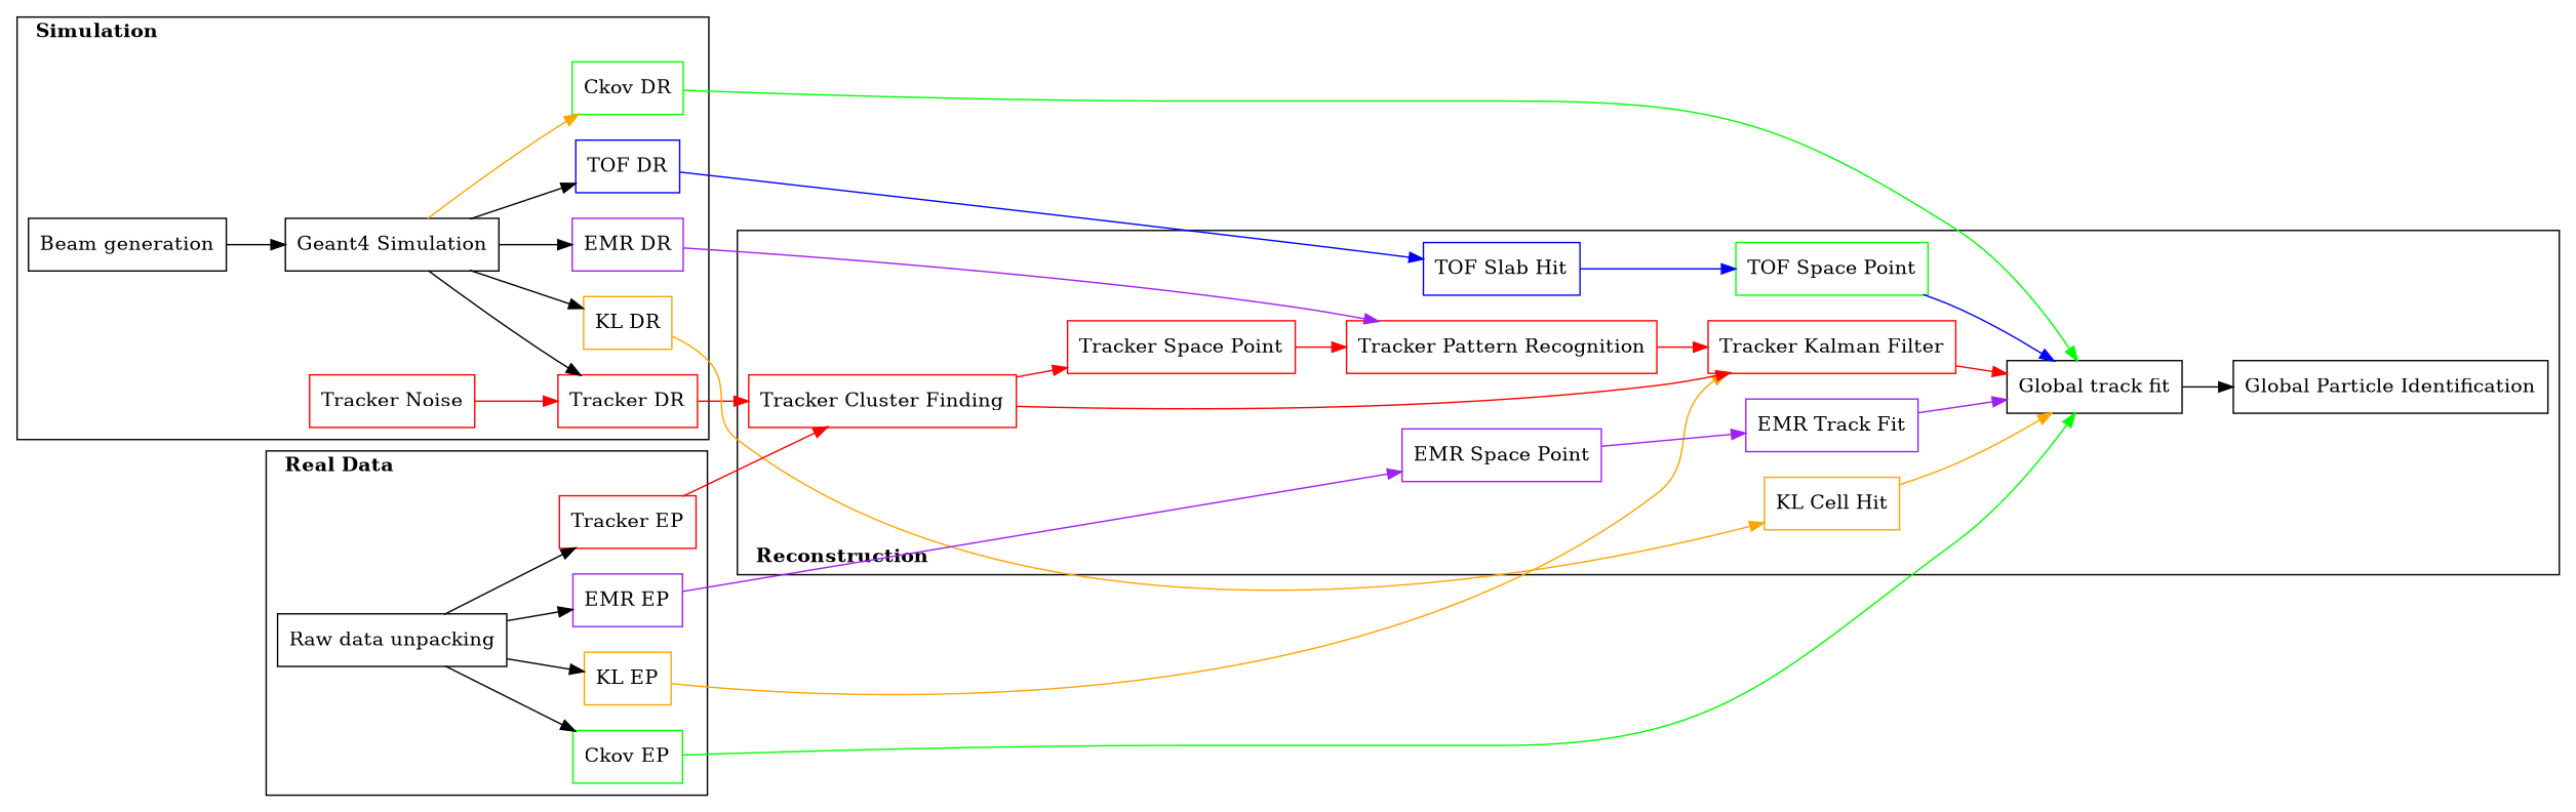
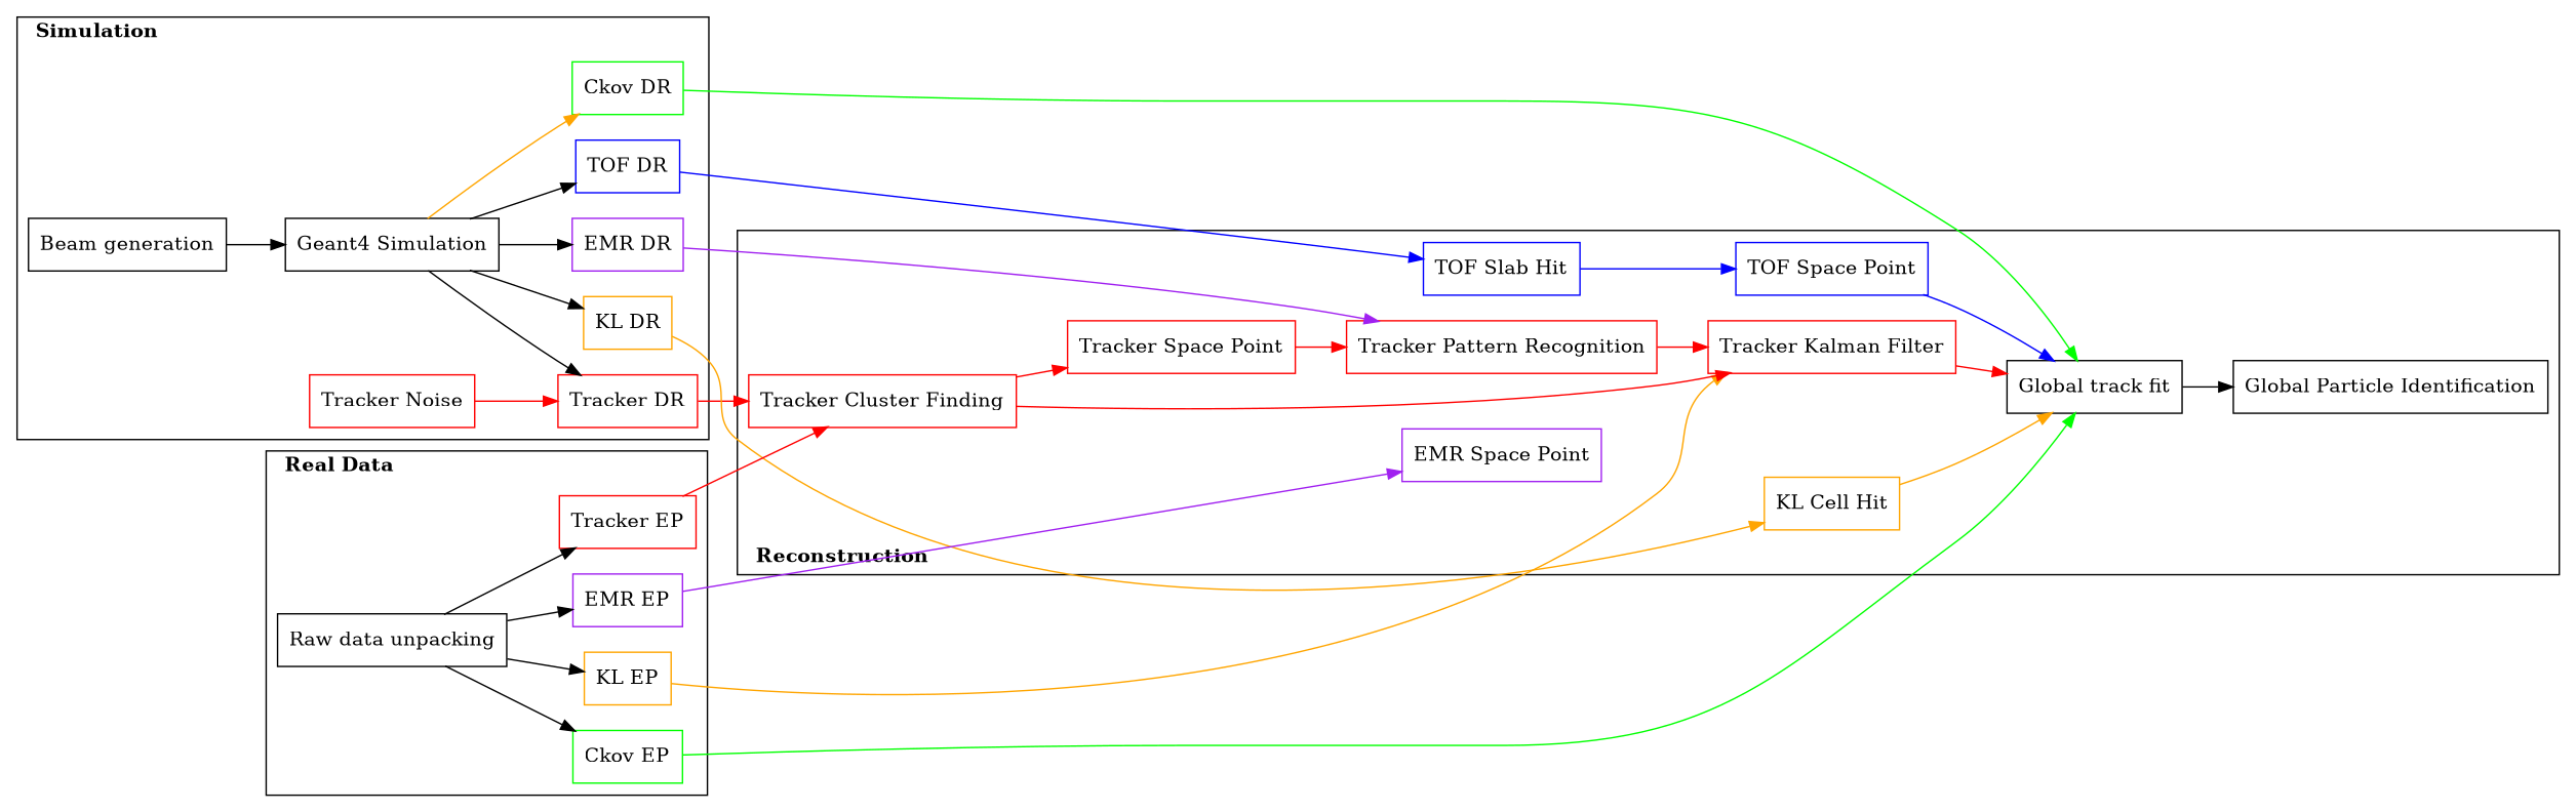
  digraph {
    rankdir=LR
    node [shape=record color=red]
    n1 [label="{Beam generation}" color=""]
    n2 [label="{Geant4 Simulation}" color=""]
    n3 [label="{Tracker DR}"]
    n4 [label="{Tracker Noise}"]
    n5 [color=blue label="{TOF DR}"]
    n6 [color=orange label="{KL DR}"]
    n7 [color=purple label="{EMR DR}"]
    n8 [color=green label="{Ckov DR}"]
    n9 [label="{Raw data unpacking}" color=""]
    n10 [label="{Tracker EP}"]
    n11 [color=orange label="{KL EP}"]
    n12 [color=purple label="{EMR EP}"]
    n13 [color=green label="{Ckov EP}"]
    n14 [color=blue label="{TOF Slab Hit}"]
-   n15 [color=green label="{TOF Space Point}"]
+   n15 [color=blue label="{TOF Space Point}"]
    n16 [label="{Tracker Cluster Finding}"]
    n17 [label="{Tracker Space Point}"]
    n18 [label="{Tracker Pattern Recognition}"]
    n19 [label="{Tracker Kalman Filter}"]
    n20 [color=orange label="{KL Cell Hit}"]
    n21 [color=purple label="{EMR Space Point}"]
-   n22 [color=purple label="{EMR Track Fit}"]
    n23 [label="{Global Particle Identification}" color=""]
    n24 [label="{Global track fit}" color=""]
    subgraph cluster_1 {
      label=< <B>Simulation</B> >
      labeljust=l
      n1
      n2
      n3
      n4
      n5
      n6
      n7
      n8
    }
    subgraph cluster_2 {
      label=< <B>Real Data</B> >
      labeljust=l
      n9
      n10
      n11
      n12
      n13
    }
    subgraph cluster_3 {
      label=< <B>Reconstruction</B> >
      labeljust=l
      labelloc=b
      n14
      n15
      n16
      n17
      n18
      n19
      n20
      n21
-     n22
      n23
      n24
    }
    n1 -> n2
    n2 -> n3
    n2 -> n5
    n2 -> n6
    n2 -> n7
    n2 -> n8 [color=orange]
    n3 -> n16 [color=red]
    n4 -> n3 [color=red]
    n5 -> n14 [color=blue]
    n6 -> n20 [color=orange]
    n7 -> n18 [color=purple]
    n8 -> n24 [color=green]
    n9 -> n10
    n9 -> n11
    n9 -> n12
    n9 -> n13
    n10 -> n16 [color=red]
    n11 -> n19 [color=orange]
    n12 -> n21 [color=purple]
    n13 -> n24 [color=green]
    n14 -> n15 [color=blue]
    n15 -> n24 [color=blue]
    n16 -> n17 [color=red]
    n16 -> n19 [color=red]
    n17 -> n18 [color=red]
    n18 -> n19 [color=red]
    n19 -> n24 [color=red]
    n20 -> n24 [color=orange]
-   n21 -> n22 [color=purple]
-   n22 -> n24 [color=purple]
    n24 -> n23
  }
